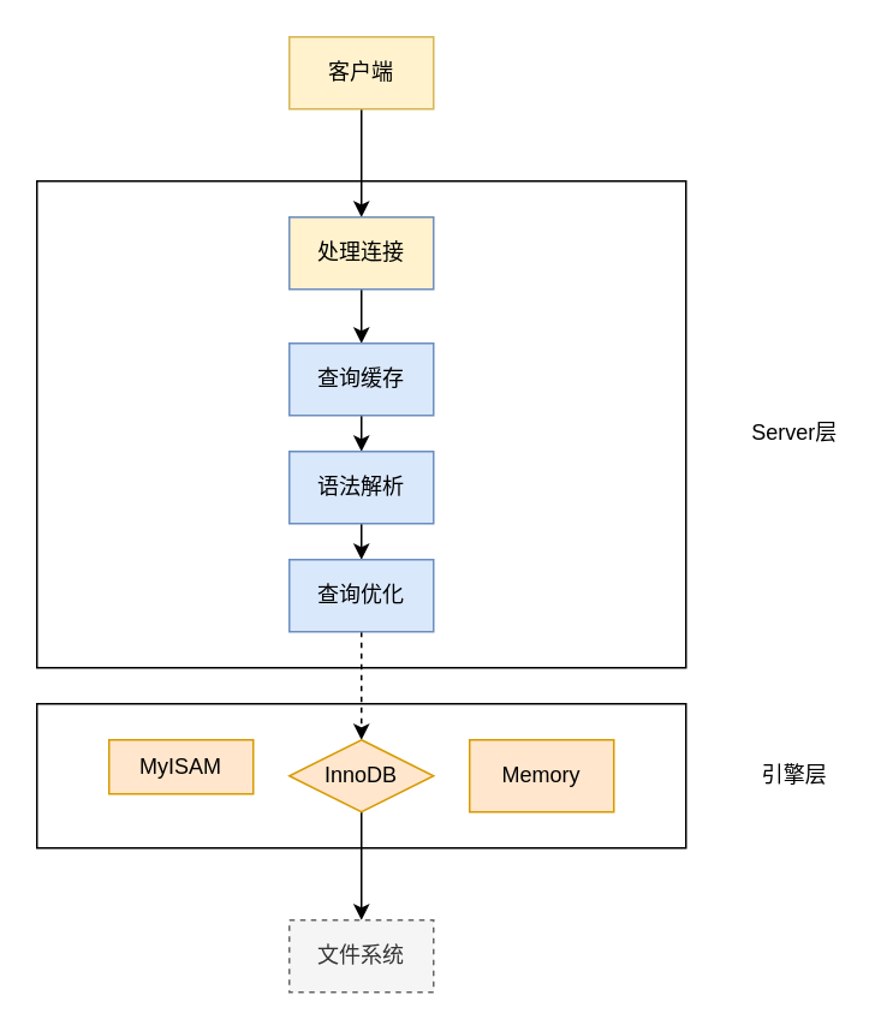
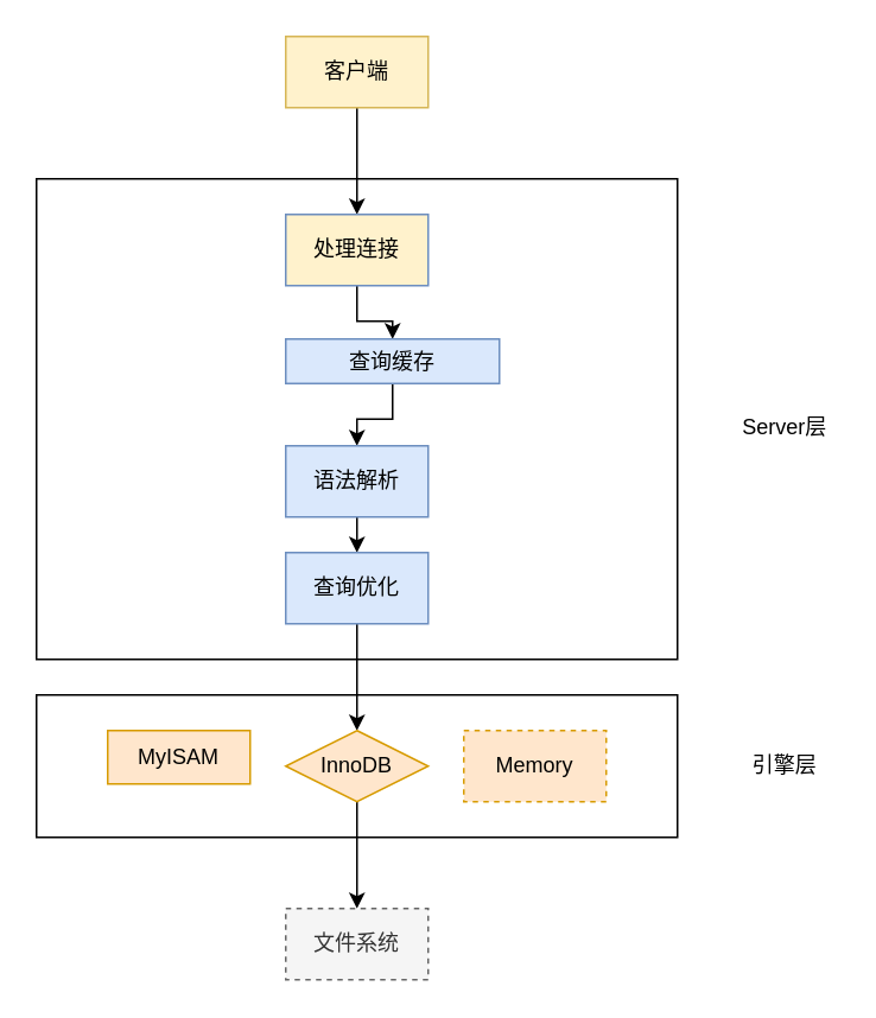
  <mxCell id="0" />
  <mxCell id="1" parent="0" />
  <mxCell id="2" value="" style="rounded=0;whiteSpace=wrap;html=1;" vertex="1" parent="1"><mxGeometry x="20" y="390" width="360" height="80" as="geometry" /></mxCell>
  <mxCell id="3" value="" style="rounded=0;whiteSpace=wrap;html=1;" vertex="1" parent="1"><mxGeometry x="20" y="100" width="360" height="270" as="geometry" /></mxCell>
  <mxCell id="4" style="edgeStyle=orthogonalEdgeStyle;rounded=0;orthogonalLoop=1;jettySize=auto;html=1;exitX=0.5;exitY=1;exitDx=0;exitDy=0;entryX=0.5;entryY=0;entryDx=0;entryDy=0;" edge="1" parent="1" source="5" target="7"><mxGeometry relative="1" as="geometry" /></mxCell>
  <mxCell id="5" value="客户端" style="rounded=0;whiteSpace=wrap;html=1;fillColor=#fff2cc;strokeColor=#d6b656;" vertex="1" parent="1"><mxGeometry x="160" y="20" width="80" height="40" as="geometry" /></mxCell>
  <mxCell id="6" style="edgeStyle=orthogonalEdgeStyle;rounded=0;orthogonalLoop=1;jettySize=auto;html=1;" edge="1" parent="1" source="7" target="9"><mxGeometry relative="1" as="geometry" /></mxCell>
  <mxCell id="7" value="处理连接" style="rounded=0;whiteSpace=wrap;html=1;fillColor=#fff2cc;strokeColor=#6c8ebf;" vertex="1" parent="1"><mxGeometry x="160" y="120" width="80" height="40" as="geometry" /></mxCell>
  <mxCell id="8" style="edgeStyle=orthogonalEdgeStyle;rounded=0;orthogonalLoop=1;jettySize=auto;html=1;exitX=0.5;exitY=1;exitDx=0;exitDy=0;entryX=0.5;entryY=0;entryDx=0;entryDy=0;" edge="1" parent="1" source="9" target="11"><mxGeometry relative="1" as="geometry" /></mxCell>
- <mxCell id="9" value="查询缓存" style="rounded=0;whiteSpace=wrap;html=1;fillColor=#dae8fc;strokeColor=#6c8ebf;" vertex="1" parent="1"><mxGeometry x="160" y="190" width="80" height="40" as="geometry" /></mxCell>
+ <mxCell id="9" value="查询缓存" style="rounded=0;whiteSpace=wrap;html=1;fillColor=#dae8fc;strokeColor=#6c8ebf;" vertex="1" parent="1"><mxGeometry x="160" y="190" width="120" height="25" as="geometry" /></mxCell>
  <mxCell id="10" style="edgeStyle=orthogonalEdgeStyle;rounded=0;orthogonalLoop=1;jettySize=auto;html=1;exitX=0.5;exitY=1;exitDx=0;exitDy=0;entryX=0.5;entryY=0;entryDx=0;entryDy=0;" edge="1" parent="1" source="11" target="13"><mxGeometry relative="1" as="geometry" /></mxCell>
  <mxCell id="11" value="语法解析" style="rounded=0;whiteSpace=wrap;html=1;fillColor=#dae8fc;strokeColor=#6c8ebf;" vertex="1" parent="1"><mxGeometry x="160" y="250" width="80" height="40" as="geometry" /></mxCell>
- <mxCell id="12" style="edgeStyle=orthogonalEdgeStyle;rounded=0;orthogonalLoop=1;jettySize=auto;html=1;exitX=0.5;exitY=1;exitDx=0;exitDy=0;entryX=0.5;entryY=0;entryDx=0;entryDy=0;dashed=1;" edge="1" parent="1" source="13" target="16"><mxGeometry relative="1" as="geometry" /></mxCell>
+ <mxCell id="12" style="edgeStyle=orthogonalEdgeStyle;rounded=0;orthogonalLoop=1;jettySize=auto;html=1;exitX=0.5;exitY=1;exitDx=0;exitDy=0;entryX=0.5;entryY=0;entryDx=0;entryDy=0;" edge="1" parent="1" source="13" target="16"><mxGeometry relative="1" as="geometry" /></mxCell>
  <mxCell id="13" value="查询优化" style="rounded=0;whiteSpace=wrap;html=1;fillColor=#dae8fc;strokeColor=#6c8ebf;" vertex="1" parent="1"><mxGeometry x="160" y="310" width="80" height="40" as="geometry" /></mxCell>
  <mxCell id="14" value="MyISAM" style="rounded=0;whiteSpace=wrap;html=1;fillColor=#ffe6cc;strokeColor=#d79b00;" vertex="1" parent="1"><mxGeometry x="60" y="410" width="80" height="30" as="geometry" /></mxCell>
  <mxCell id="15" style="edgeStyle=orthogonalEdgeStyle;rounded=0;orthogonalLoop=1;jettySize=auto;html=1;exitX=0.5;exitY=1;exitDx=0;exitDy=0;" edge="1" parent="1" source="16" target="18"><mxGeometry relative="1" as="geometry" /></mxCell>
  <mxCell id="16" value="InnoDB" style="rhombus;whiteSpace=wrap;html=1;fillColor=#ffe6cc;strokeColor=#d79b00;" vertex="1" parent="1"><mxGeometry x="160" y="410" width="80" height="40" as="geometry" /></mxCell>
- <mxCell id="17" value="Memory" style="rounded=0;whiteSpace=wrap;html=1;fillColor=#ffe6cc;strokeColor=#d79b00;" vertex="1" parent="1"><mxGeometry x="260" y="410" width="80" height="40" as="geometry" /></mxCell>
+ <mxCell id="17" value="Memory" style="rounded=0;whiteSpace=wrap;html=1;fillColor=#ffe6cc;strokeColor=#d79b00;dashed=1;" vertex="1" parent="1"><mxGeometry x="260" y="410" width="80" height="40" as="geometry" /></mxCell>
  <mxCell id="18" value="文件系统" style="rounded=0;whiteSpace=wrap;html=1;fillColor=#f5f5f5;strokeColor=#666666;fontColor=#333333;dashed=1;" vertex="1" parent="1"><mxGeometry x="160" y="510" width="80" height="40" as="geometry" /></mxCell>
  <mxCell id="19" value="Server层" style="text;html=1;align=center;verticalAlign=middle;resizable=0;points=[];autosize=1;strokeColor=none;fillColor=none;" vertex="1" parent="1"><mxGeometry x="410" y="230" width="60" height="20" as="geometry" /></mxCell>
  <mxCell id="20" value="引擎层" style="text;html=1;align=center;verticalAlign=middle;resizable=0;points=[];autosize=1;strokeColor=none;fillColor=none;" vertex="1" parent="1"><mxGeometry x="415" y="420" width="50" height="20" as="geometry" /></mxCell>
